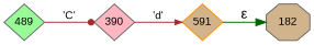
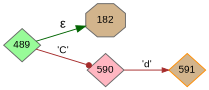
  digraph {
    fontname="Liberation Sans"
    rankdir=LR
    node [color=gray40 fillcolor=tan fixedsize=true fontname="Liberation Sans" fontsize=11 shape=diamond style=filled peripheries=1]
    edge [arrowhead=normal arrowsize=.7 color=brown fontname="Liberation Sans" fontsize=11]
    n1 [label=182 shape=octagon width=.6 peripheries=""]
    n2 [fillcolor=palegreen label=489 width=.55]
-   n3 [fillcolor=lightpink label=390 width=.55]
+   n3 [fillcolor=lightpink label=590 width=.55]
    n4 [color=darkorange label=591 width=.55]
    n2 -> n3 [arrowhead=dot label="'C'"]
    n3 -> n4 [label="'d'"]
-   n4 -> n1 [color=darkgreen label="&epsilon;" arrowsize="" fontsize=""]
+   n2 -> n1 [color=darkgreen label="&epsilon;" arrowsize="" fontsize=""]
  }
